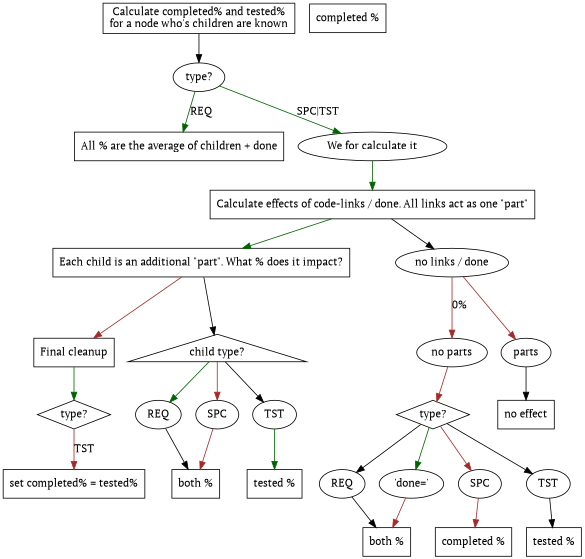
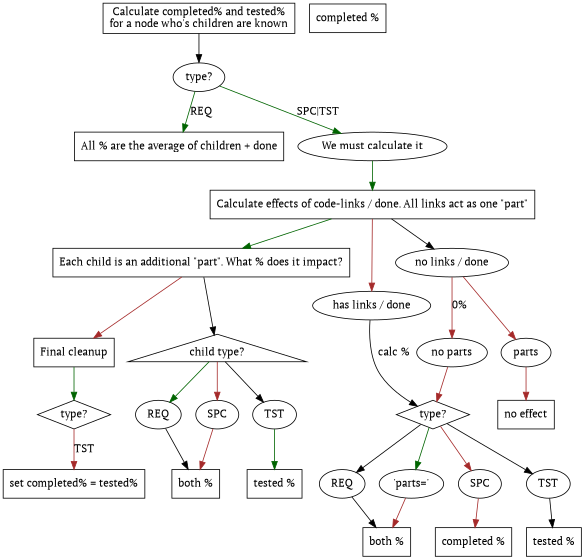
  digraph {
    fontname="PT Serif"
    node [fontname="PT Serif"]
    edge [color=brown fontname="PT Serif"]
    n1 [label="Calculate completed% and tested%\nfor a node who's children are known" shape=box]
    n2 [label="type?"]
    n3 [label="All % are the average of children + done" shape=box]
-   n4 [label="We for calculate it"]
+   n4 [label="We must calculate it"]
    n5 [label="Calculate effects of code-links / done. All links act as one \"part\"" shape=box]
    n6 [label="Each child is an additional \"part\". What % does it impact?" shape=box]
+   n7 [label="has links / done"]
    n8 [label="no links / done"]
    n9 [label="Final cleanup" shape=box]
    n10 [label="child type?" shape=triangle]
    n11 [label="type?" shape=diamond]
    n12 [label=parts]
    n13 [label="no parts"]
    n14 [label="type?" shape=diamond]
    n15 [label=REQ]
    n16 [label=SPC]
    n17 [label=TST]
    n18 [label="set completed% = tested%" shape=box]
    n19 [label="both %" shape=box]
    n20 [label="completed %" shape=box]
    n21 [label="tested %" shape=box]
    n22 [label="no effect" shape=box]
    n23 [label=REQ]
    n24 [label=SPC]
    n25 [label=TST]
-   n26 [label="'done='"]
+   n26 [label="'parts='"]
    n27 [label="completed %" shape=box]
    n28 [label="tested %" shape=box]
    n29 [label="both %" shape=box]
    n1 -> n2 [color=black]
    n2 -> n3 [color=darkgreen label=REQ]
    n2 -> n4 [color=darkgreen label="SPC|TST"]
    n4 -> n5 [color=darkgreen]
    n5 -> n6 [color=darkgreen]
+   n5 -> n7
    n5 -> n8 [color=black]
    n6 -> n9
    n6 -> n10 [color=black]
+   n7 -> n11 [color=black label="calc %"]
    n8 -> n12
    n8 -> n13 [label="0%"]
    n9 -> n14 [color=darkgreen]
    n10 -> n15 [color=darkgreen]
    n10 -> n16
    n10 -> n17 [color=black]
    n11 -> n23 [color=black]
    n11 -> n24
    n11 -> n25 [color=black]
    n11 -> n26 [color=darkgreen]
-   n12 -> n22 [color=black]
+   n12 -> n22
    n13 -> n11
    n14 -> n18 [label=TST]
    n15 -> n29 [color=black]
    n16 -> n29
    n17 -> n28 [color=darkgreen]
    n23 -> n19 [color=black]
    n24 -> n20
    n25 -> n21 [color=black]
    n26 -> n19
  }
